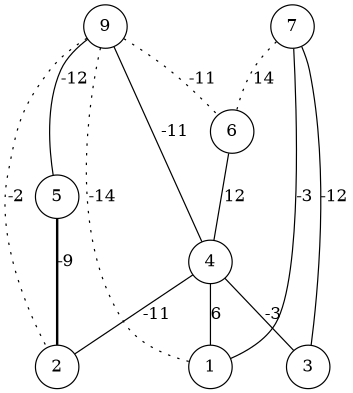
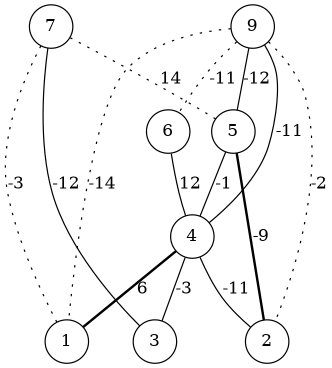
  graph {
    fontname="Helvetica,Arial,sans-serif"
    node [shape=circle]
    edge [style=solid]
    9
    1
    2
    4
    5
    6
    3
    7
    9 -- 1 [label=-14 style=dotted]
    9 -- 2 [label=-2 style=dotted]
    9 -- 4 [label=-11]
    9 -- 5 [label=-12]
    9 -- 6 [label=-11 style=dotted]
-   4 -- 1 [label=6]
+   4 -- 1 [label=6 style=bold]
    4 -- 2 [label=-11]
    4 -- 3 [label=-3]
    5 -- 2 [label=-9 style=bold]
+   5 -- 4 [label=-1]
    6 -- 4 [label=12]
-   7 -- 1 [label=-3]
-   7 -- 6 [label=14 style=dotted]
+   7 -- 1 [label=-3 style=dotted]
+   7 -- 5 [label=14 style=dotted]
    7 -- 3 [label=-12]
  }
